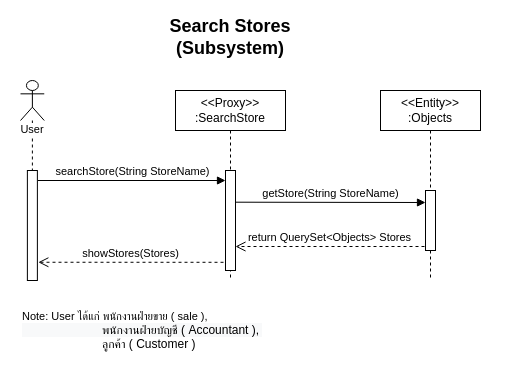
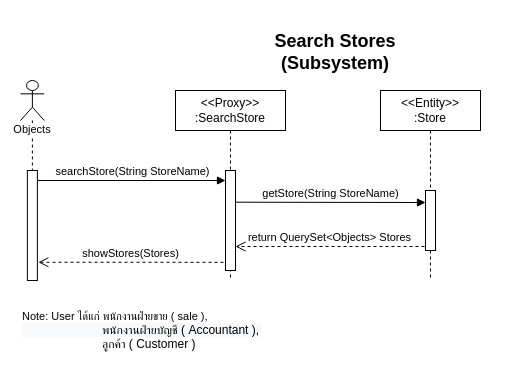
  <mxCell id="0" />
  <mxCell id="1" parent="0" />
- <mxCell id="2" value="&amp;lt;&amp;lt;Entity&amp;gt;&amp;gt;&lt;br&gt;:Objects" style="shape=umlLifeline;perimeter=lifelinePerimeter;whiteSpace=wrap;html=1;container=1;collapsible=0;recursiveResize=0;outlineConnect=0;" parent="1" vertex="1"><mxGeometry x="380" y="90" width="100" height="190" as="geometry" /></mxCell>
+ <mxCell id="2" value="&amp;lt;&amp;lt;Entity&amp;gt;&amp;gt;&lt;br&gt;:Store" style="shape=umlLifeline;perimeter=lifelinePerimeter;whiteSpace=wrap;html=1;container=1;collapsible=0;recursiveResize=0;outlineConnect=0;" parent="1" vertex="1"><mxGeometry x="380" y="90" width="100" height="190" as="geometry" /></mxCell>
  <mxCell id="3" value="" style="html=1;points=[];perimeter=orthogonalPerimeter;strokeWidth=1;fontSize=11;" parent="2" vertex="1"><mxGeometry x="45" y="100" width="10" height="60" as="geometry" /></mxCell>
  <mxCell id="4" value="&amp;lt;&amp;lt;Proxy&amp;gt;&amp;gt;&lt;br&gt;:SearchStore" style="shape=umlLifeline;perimeter=lifelinePerimeter;whiteSpace=wrap;html=1;container=1;collapsible=0;recursiveResize=0;outlineConnect=0;" parent="1" vertex="1"><mxGeometry x="175" y="90" width="110" height="190" as="geometry" /></mxCell>
  <mxCell id="5" value="" style="html=1;points=[];perimeter=orthogonalPerimeter;strokeWidth=1;fontSize=11;" parent="4" vertex="1"><mxGeometry x="50" y="80" width="10" height="100" as="geometry" /></mxCell>
- <mxCell id="6" value="User" style="shape=umlLifeline;participant=umlActor;perimeter=lifelinePerimeter;whiteSpace=wrap;html=1;container=1;collapsible=0;recursiveResize=0;verticalAlign=top;spacingTop=36;labelBackgroundColor=#ffffff;outlineConnect=0;strokeWidth=1;fontSize=11;size=40;" parent="1" vertex="1"><mxGeometry x="20.01" y="80" width="23.75" height="200" as="geometry" /></mxCell>
+ <mxCell id="6" value="Objects" style="shape=umlLifeline;participant=umlActor;perimeter=lifelinePerimeter;whiteSpace=wrap;html=1;container=1;collapsible=0;recursiveResize=0;verticalAlign=top;spacingTop=36;labelBackgroundColor=#ffffff;outlineConnect=0;strokeWidth=1;fontSize=11;size=40;" parent="1" vertex="1"><mxGeometry x="20.01" y="80" width="23.75" height="200" as="geometry" /></mxCell>
  <mxCell id="7" value="" style="html=1;points=[];perimeter=orthogonalPerimeter;strokeWidth=1;fontSize=11;" parent="6" vertex="1"><mxGeometry x="6.87" y="90" width="10" height="110" as="geometry" /></mxCell>
- <mxCell id="8" value="Search Stores&#10;(Subsystem)" style="rounded=1;fontStyle=1;fillColor=none;strokeColor=none;fontSize=18;strokeWidth=1;" parent="1" vertex="1"><mxGeometry x="155" y="20" width="150" height="30" as="geometry" /></mxCell>
+ <mxCell id="8" value="Search Stores&#10;(Subsystem)" style="rounded=1;fontStyle=1;fillColor=none;strokeColor=none;fontSize=18;strokeWidth=1;" parent="1" vertex="1"><mxGeometry x="260" y="35" width="150" height="30" as="geometry" /></mxCell>
  <mxCell id="9" value="searchStore(String StoreName)" style="html=1;verticalAlign=bottom;endArrow=block;fontSize=11;" parent="1" target="5" edge="1"><mxGeometry width="80" relative="1" as="geometry"><mxPoint x="37.5" y="180" as="sourcePoint" /><mxPoint x="222.5" y="180" as="targetPoint" /><mxPoint as="offset" /></mxGeometry></mxCell>
  <mxCell id="10" value="showStores(Stores)" style="html=1;verticalAlign=bottom;endArrow=open;dashed=1;endSize=8;fontSize=11;entryX=1.095;entryY=0.367;entryDx=0;entryDy=0;entryPerimeter=0;exitX=-0.2;exitY=0.918;exitDx=0;exitDy=0;exitPerimeter=0;" parent="1" edge="1"><mxGeometry relative="1" as="geometry"><mxPoint x="223" y="261.8" as="sourcePoint" /><mxPoint x="37.83" y="261.75" as="targetPoint" /></mxGeometry></mxCell>
  <mxCell id="11" value="getStore(String StoreName)" style="html=1;verticalAlign=bottom;endArrow=block;fontSize=11;exitX=1.033;exitY=0.317;exitDx=0;exitDy=0;exitPerimeter=0;entryX=0;entryY=0.2;entryDx=0;entryDy=0;entryPerimeter=0;" parent="1" target="3" edge="1"><mxGeometry width="80" relative="1" as="geometry"><mxPoint x="235.33" y="201.7" as="sourcePoint" /><mxPoint x="420" y="202" as="targetPoint" /></mxGeometry></mxCell>
  <mxCell id="12" value="return QuerySet&amp;lt;Objects&amp;gt; Stores" style="html=1;verticalAlign=bottom;endArrow=open;dashed=1;endSize=8;fontSize=11;" parent="1" edge="1" target="5"><mxGeometry relative="1" as="geometry"><mxPoint x="424" y="246" as="sourcePoint" /><mxPoint x="238.67" y="243.3" as="targetPoint" /></mxGeometry></mxCell>
  <mxCell id="13" value="&lt;span&gt;Note: User ได้แก่ พนักงานฝ่ายขาย ( sale ),&amp;nbsp;&lt;br&gt;&lt;/span&gt;&lt;span style=&quot;font-size: 12px ; background-color: rgb(248 , 249 , 250)&quot;&gt;&amp;nbsp; &amp;nbsp; &amp;nbsp; &amp;nbsp; &amp;nbsp; &amp;nbsp; &amp;nbsp; &amp;nbsp; &amp;nbsp; &amp;nbsp; &amp;nbsp; &amp;nbsp; พนักงานฝ่ายบัญชี ( Accountant&amp;nbsp;),&amp;nbsp;&lt;br&gt;&lt;/span&gt;&lt;span style=&quot;font-size: 12px&quot;&gt;&amp;nbsp; &amp;nbsp; &amp;nbsp; &amp;nbsp; &amp;nbsp; &amp;nbsp; &amp;nbsp; &amp;nbsp; &amp;nbsp; &amp;nbsp; &amp;nbsp; &amp;nbsp; ลูกค้า ( Customer )&lt;/span&gt;" style="text;html=1;strokeColor=none;fillColor=none;align=left;verticalAlign=middle;whiteSpace=wrap;rounded=0;fontSize=11;" parent="1" vertex="1"><mxGeometry x="20.01" y="300" width="479.99" height="60" as="geometry" /></mxCell>
